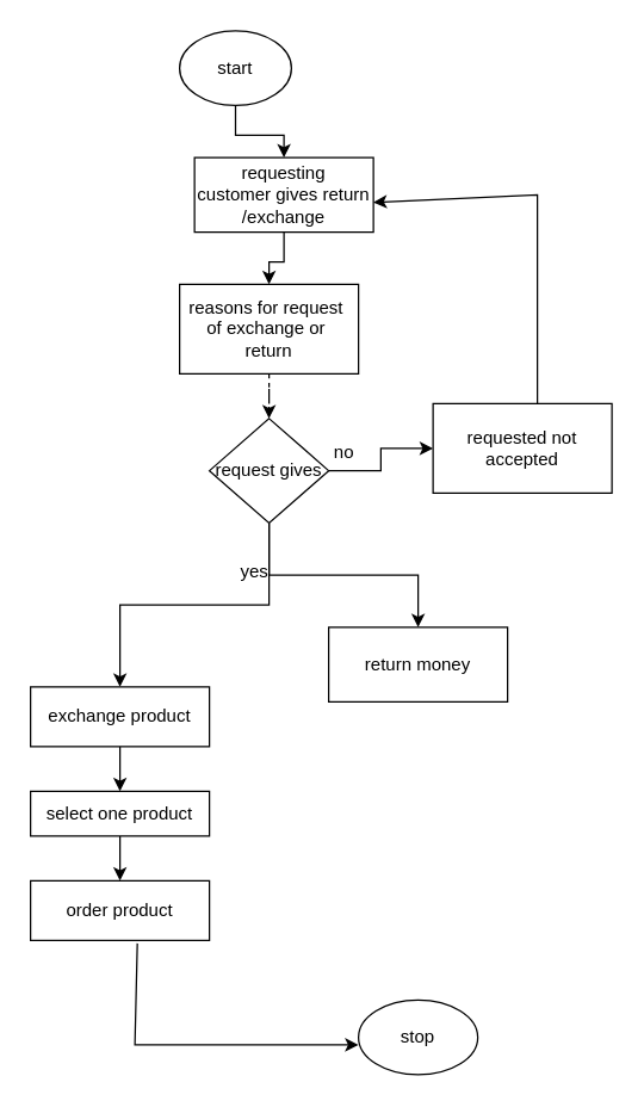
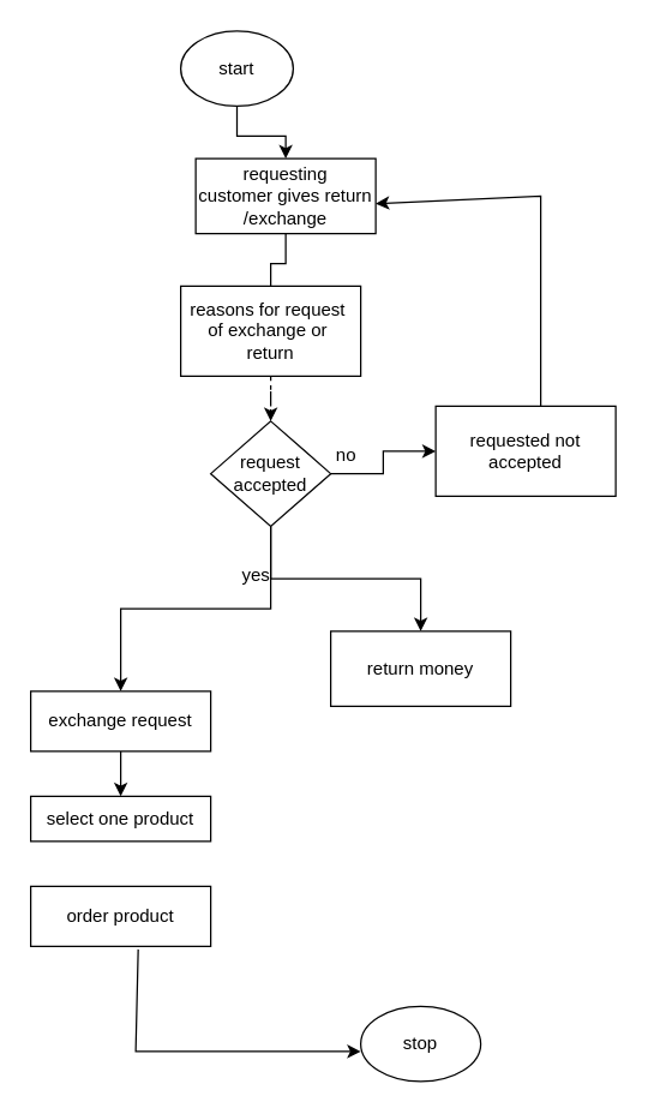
  <mxCell id="0" />
  <mxCell id="1" parent="0" />
  <mxCell id="2" value="" style="edgeStyle=orthogonalEdgeStyle;rounded=0;orthogonalLoop=1;jettySize=auto;html=1;" edge="1" parent="1" source="3" target="5"><mxGeometry relative="1" as="geometry" /></mxCell>
  <mxCell id="3" value="start" style="ellipse;whiteSpace=wrap;html=1;" vertex="1" parent="1"><mxGeometry x="120" y="20" width="75" height="50" as="geometry" /></mxCell>
- <mxCell id="4" value="" style="edgeStyle=orthogonalEdgeStyle;rounded=0;orthogonalLoop=1;jettySize=auto;html=1;" edge="1" parent="1" source="5" target="7"><mxGeometry relative="1" as="geometry" /></mxCell>
+ <mxCell id="4" value="" style="edgeStyle=orthogonalEdgeStyle;rounded=0;orthogonalLoop=1;jettySize=auto;html=1;endArrow=none;" edge="1" parent="1" source="5" target="7"><mxGeometry relative="1" as="geometry" /></mxCell>
  <mxCell id="5" value="requesting&lt;br&gt;customer gives return /exchange" style="whiteSpace=wrap;html=1;" vertex="1" parent="1"><mxGeometry x="130" y="105" width="120" height="50" as="geometry" /></mxCell>
  <mxCell id="6" value="" style="edgeStyle=orthogonalEdgeStyle;rounded=0;orthogonalLoop=1;jettySize=auto;html=1;dashed=1;" edge="1" parent="1" source="7" target="11"><mxGeometry relative="1" as="geometry" /></mxCell>
  <mxCell id="7" value="reasons for request&amp;nbsp;&lt;br&gt;of exchange or&amp;nbsp;&lt;br&gt;return" style="whiteSpace=wrap;html=1;" vertex="1" parent="1"><mxGeometry x="120" y="190" width="120" height="60" as="geometry" /></mxCell>
  <mxCell id="8" value="" style="edgeStyle=orthogonalEdgeStyle;rounded=0;orthogonalLoop=1;jettySize=auto;html=1;" edge="1" parent="1" source="11" target="12"><mxGeometry relative="1" as="geometry" /></mxCell>
  <mxCell id="9" value="" style="edgeStyle=orthogonalEdgeStyle;rounded=0;orthogonalLoop=1;jettySize=auto;html=1;" edge="1" parent="1" source="11" target="13"><mxGeometry relative="1" as="geometry" /></mxCell>
  <mxCell id="10" value="" style="edgeStyle=orthogonalEdgeStyle;rounded=0;orthogonalLoop=1;jettySize=auto;html=1;" edge="1" parent="1" source="11" target="16"><mxGeometry relative="1" as="geometry" /></mxCell>
- <mxCell id="11" value="request gives" style="rhombus;whiteSpace=wrap;html=1;" vertex="1" parent="1"><mxGeometry x="140" y="280" width="80" height="70" as="geometry" /></mxCell>
+ <mxCell id="11" value="request accepted" style="rhombus;whiteSpace=wrap;html=1;" vertex="1" parent="1"><mxGeometry x="140" y="280" width="80" height="70" as="geometry" /></mxCell>
  <mxCell id="12" value="return money" style="whiteSpace=wrap;html=1;" vertex="1" parent="1"><mxGeometry x="220" y="420" width="120" height="50" as="geometry" /></mxCell>
  <mxCell id="13" value="requested not accepted" style="whiteSpace=wrap;html=1;" vertex="1" parent="1"><mxGeometry x="290" y="270" width="120" height="60" as="geometry" /></mxCell>
  <mxCell id="14" value="" style="endArrow=classic;html=1;rounded=0;entryX=1;entryY=0.6;entryDx=0;entryDy=0;entryPerimeter=0;" edge="1" parent="1" target="5"><mxGeometry width="50" height="50" relative="1" as="geometry"><mxPoint x="360" y="270" as="sourcePoint" /><mxPoint x="360" as="targetPoint" y="-10" /><Array as="points"><mxPoint x="360" y="130" /></Array></mxGeometry></mxCell>
  <mxCell id="15" value="" style="edgeStyle=orthogonalEdgeStyle;rounded=0;orthogonalLoop=1;jettySize=auto;html=1;" edge="1" parent="1" source="16" target="18"><mxGeometry relative="1" as="geometry" /></mxCell>
- <mxCell id="16" value="exchange product" style="whiteSpace=wrap;html=1;" vertex="1" parent="1"><mxGeometry x="20" y="460" width="120" height="40" as="geometry" /></mxCell>
- <mxCell id="17" value="" style="edgeStyle=orthogonalEdgeStyle;rounded=0;orthogonalLoop=1;jettySize=auto;html=1;" edge="1" parent="1" source="18" target="19"><mxGeometry relative="1" as="geometry" /></mxCell>
+ <mxCell id="16" value="exchange request" style="whiteSpace=wrap;html=1;" vertex="1" parent="1"><mxGeometry x="20" y="460" width="120" height="40" as="geometry" /></mxCell>
  <mxCell id="18" value="select one product" style="whiteSpace=wrap;html=1;" vertex="1" parent="1"><mxGeometry x="20" y="530" width="120" height="30" as="geometry" /></mxCell>
  <mxCell id="19" value="order product" style="whiteSpace=wrap;html=1;" vertex="1" parent="1"><mxGeometry x="20" y="590" width="120" height="40" as="geometry" /></mxCell>
  <mxCell id="20" value="stop" style="ellipse;whiteSpace=wrap;html=1;" vertex="1" parent="1"><mxGeometry x="240" y="670" width="80" height="50" as="geometry" /></mxCell>
  <mxCell id="21" value="" style="endArrow=classic;html=1;rounded=0;exitX=0.597;exitY=1.05;exitDx=0;exitDy=0;exitPerimeter=0;" edge="1" parent="1" source="19"><mxGeometry width="50" height="50" relative="1" as="geometry"><mxPoint x="100" y="640" as="sourcePoint" /><mxPoint x="240" y="700" as="targetPoint" /><Array as="points"><mxPoint x="90" y="700" /></Array></mxGeometry></mxCell>
  <mxCell id="22" value="yes" style="text;html=1;align=center;verticalAlign=middle;resizable=0;points=[];autosize=1;strokeColor=none;fillColor=none;" vertex="1" parent="1"><mxGeometry x="150" y="368" width="40" height="30" as="geometry" /></mxCell>
  <mxCell id="23" value="no" style="text;html=1;align=center;verticalAlign=middle;resizable=0;points=[];autosize=1;strokeColor=none;fillColor=none;" vertex="1" parent="1"><mxGeometry x="210" y="288" width="40" height="30" as="geometry" /></mxCell>
